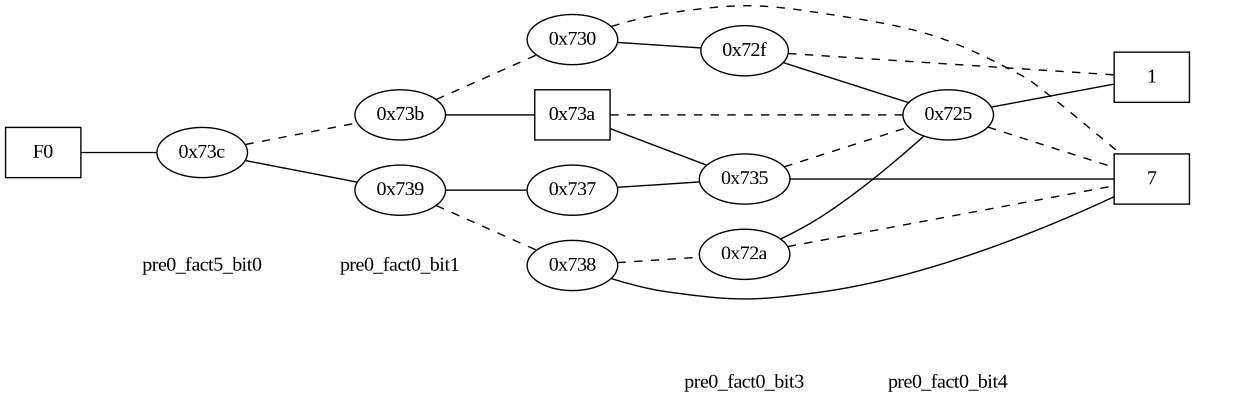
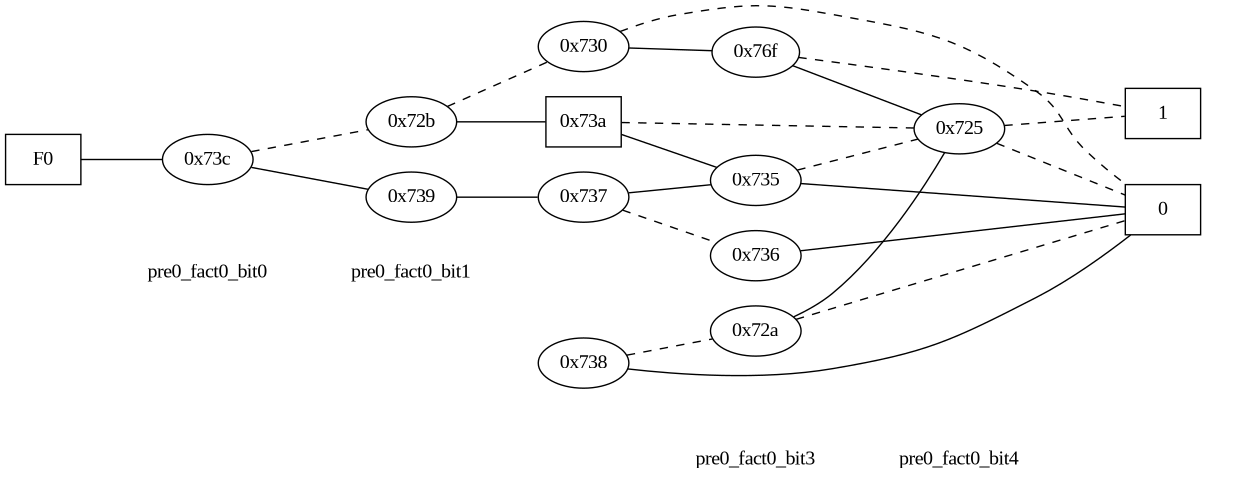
  digraph {
    fontname="Liberation Serif"
    rankdir=LR
    node [fontname="Liberation Serif"]
    edge [dir=none fontname="Liberation Serif"]
    "CONST NODES" [shape=plaintext style=invis]
-   " pre0_fact0_bit0 " [shape=plaintext label=pre0_fact5_bit0]
+   " pre0_fact0_bit0 " [shape=plaintext]
    " pre0_fact0_bit1 " [shape=plaintext]
    " pre0_fact0_bit3 " [shape=plaintext]
    " pre0_fact0_bit4 " [shape=plaintext]
    F0 [shape=box]
    "0x73c"
    "0x739"
-   "0x73b"
+   "0x73b" [label="0x72b"]
    "0x737"
    "0x730"
    "0x738"
    "0x73a" [shape=box]
    "0x735"
-   "0x72f"
+   "0x736"
+   "0x72f" [label="0x76f"]
    "0x72a"
    "0x725"
-   n19 [label=7 shape=box]
+   n19 [label=0 shape=box]
    n20 [label=1 shape=box]
    subgraph sub_1 {
      "CONST NODES"
      " pre0_fact0_bit0 "
      " pre0_fact0_bit1 "
      " pre0_fact0_bit3 "
      " pre0_fact0_bit4 "
    }
    subgraph sub_2 {
      rank=same
      F0
    }
    subgraph sub_3 {
      rank=same
      " pre0_fact0_bit0 "
      "0x73c"
    }
    subgraph sub_4 {
      rank=same
      " pre0_fact0_bit1 "
      "0x739"
      "0x73b"
    }
    subgraph sub_5 {
      rank=same
      "0x737"
      "0x730"
      "0x738"
      "0x73a"
    }
    subgraph sub_6 {
      rank=same
      " pre0_fact0_bit3 "
      "0x735"
+     "0x736"
      "0x72f"
      "0x72a"
    }
    subgraph sub_7 {
      rank=same
      " pre0_fact0_bit4 "
      "0x725"
    }
    subgraph sub_8 {
      rank=same
      "CONST NODES"
      subgraph sub_9 {
        rank=same
        n19
        n20
      }
    }
    " pre0_fact0_bit0 " -> " pre0_fact0_bit1 " [style=invis]
    " pre0_fact0_bit3 " -> " pre0_fact0_bit4 " [style=invis]
    " pre0_fact0_bit4 " -> "CONST NODES" [style=invis]
    F0 -> "0x73c" [style=solid]
    "0x73c" -> "0x739"
    "0x73c" -> "0x73b" [style=dashed]
    "0x739" -> "0x737"
-   "0x739" -> "0x738" [style=dashed]
    "0x73b" -> "0x730" [style=dashed]
    "0x73b" -> "0x73a"
    "0x737" -> "0x735"
+   "0x737" -> "0x736" [style=dashed]
    "0x730" -> "0x72f"
    "0x730" -> n19 [style=dashed]
    "0x738" -> "0x72a" [style=dashed]
    "0x738" -> n19
    "0x73a" -> "0x735"
    "0x73a" -> "0x725" [style=dashed]
    "0x735" -> "0x725" [style=dashed]
    "0x735" -> n19
+   "0x736" -> n19
    "0x72f" -> "0x725"
    "0x72f" -> n20 [style=dashed]
    "0x72a" -> "0x725"
    "0x72a" -> n19 [style=dashed]
    "0x725" -> n19 [style=dashed]
-   "0x725" -> n20
+   "0x725" -> n20 [style=dashed]
  }
